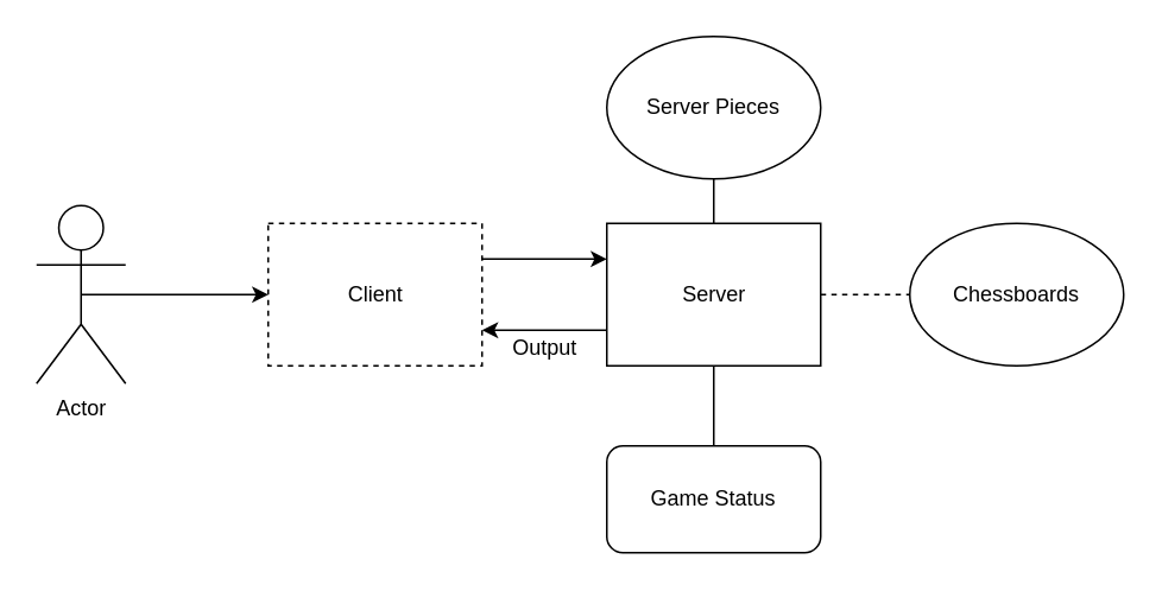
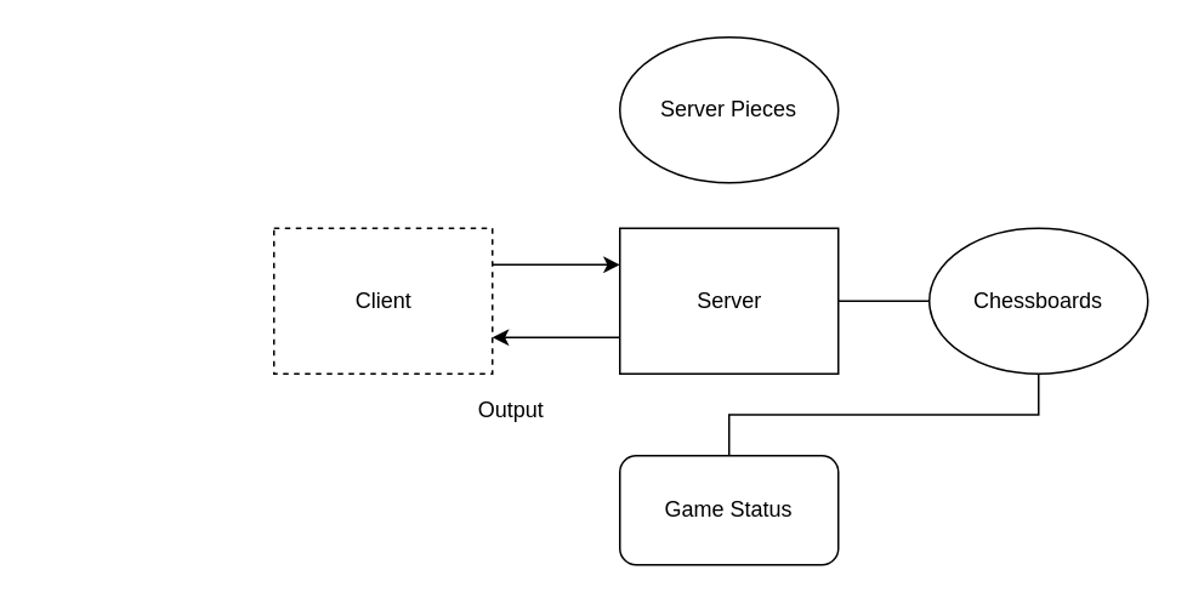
  <mxCell id="0" />
  <mxCell id="1" parent="0" />
  <mxCell id="2" style="edgeStyle=orthogonalEdgeStyle;rounded=0;orthogonalLoop=1;jettySize=auto;html=1;exitX=1;exitY=0.25;exitDx=0;exitDy=0;entryX=0;entryY=0.25;entryDx=0;entryDy=0;" edge="1" parent="1" source="3" target="7"><mxGeometry relative="1" as="geometry" /></mxCell>
  <mxCell id="3" value="Client" style="html=1;dashed=1;" vertex="1" parent="1"><mxGeometry x="150" y="125" width="120" height="80" as="geometry" /></mxCell>
  <mxCell id="4" style="edgeStyle=orthogonalEdgeStyle;rounded=0;orthogonalLoop=1;jettySize=auto;html=1;exitX=0;exitY=0.75;exitDx=0;exitDy=0;entryX=1;entryY=0.75;entryDx=0;entryDy=0;" edge="1" parent="1" source="7" target="3"><mxGeometry relative="1" as="geometry" /></mxCell>
- <mxCell id="5" style="edgeStyle=orthogonalEdgeStyle;rounded=0;orthogonalLoop=1;jettySize=auto;html=1;exitX=0.5;exitY=0;exitDx=0;exitDy=0;entryX=0.5;entryY=1;entryDx=0;entryDy=0;endArrow=none;endFill=0;" edge="1" parent="1" source="7" target="12"><mxGeometry relative="1" as="geometry" /></mxCell>
- <mxCell id="6" style="edgeStyle=orthogonalEdgeStyle;rounded=0;orthogonalLoop=1;jettySize=auto;html=1;exitX=1;exitY=0.5;exitDx=0;exitDy=0;entryX=0;entryY=0.5;entryDx=0;entryDy=0;endArrow=none;endFill=0;dashed=1;" edge="1" parent="1" source="7" target="11"><mxGeometry relative="1" as="geometry" /></mxCell>
+ <mxCell id="6" style="edgeStyle=orthogonalEdgeStyle;rounded=0;orthogonalLoop=1;jettySize=auto;html=1;exitX=1;exitY=0.5;exitDx=0;exitDy=0;entryX=0;entryY=0.5;entryDx=0;entryDy=0;endArrow=none;endFill=0;" edge="1" parent="1" source="7" target="11"><mxGeometry relative="1" as="geometry" /></mxCell>
  <mxCell id="7" value="Server" style="html=1;" vertex="1" parent="1"><mxGeometry x="340" y="125" width="120" height="80" as="geometry" /></mxCell>
- <mxCell id="8" style="edgeStyle=orthogonalEdgeStyle;rounded=0;orthogonalLoop=1;jettySize=auto;html=1;exitX=0.5;exitY=0.5;exitDx=0;exitDy=0;exitPerimeter=0;entryX=0;entryY=0.5;entryDx=0;entryDy=0;" edge="1" parent="1" source="9" target="3"><mxGeometry relative="1" as="geometry" /></mxCell>
- <mxCell id="9" value="Actor" style="shape=umlActor;verticalLabelPosition=bottom;labelBackgroundColor=#ffffff;verticalAlign=top;html=1;" vertex="1" parent="1"><mxGeometry x="20" y="115" width="50" height="100" as="geometry" /></mxCell>
- <mxCell id="10" value="Output" style="text;html=1;align=center;verticalAlign=middle;resizable=0;points=[];autosize=1;" vertex="1" parent="1"><mxGeometry x="280" y="185" width="50" height="20" as="geometry" /></mxCell>
+ <mxCell id="10" value="Output" style="text;html=1;align=center;verticalAlign=middle;resizable=0;points=[];autosize=1;" vertex="1" parent="1"><mxGeometry x="255" y="215" width="50" height="20" as="geometry" /></mxCell>
  <mxCell id="11" value="Chessboards" style="ellipse;whiteSpace=wrap;html=1;" vertex="1" parent="1"><mxGeometry x="510" y="125" width="120" height="80" as="geometry" /></mxCell>
  <mxCell id="12" value="Server Pieces" style="ellipse;whiteSpace=wrap;html=1;" vertex="1" parent="1"><mxGeometry x="340" y="20" width="120" height="80" as="geometry" /></mxCell>
- <mxCell id="13" style="edgeStyle=orthogonalEdgeStyle;rounded=0;orthogonalLoop=1;jettySize=auto;html=1;exitX=0.5;exitY=0;exitDx=0;exitDy=0;entryX=0.5;entryY=1;entryDx=0;entryDy=0;endArrow=none;endFill=0;" edge="1" parent="1" source="14" target="7"><mxGeometry relative="1" as="geometry" /></mxCell>
+ <mxCell id="13" style="edgeStyle=orthogonalEdgeStyle;rounded=0;orthogonalLoop=1;jettySize=auto;html=1;exitX=0.5;exitY=0;exitDx=0;exitDy=0;endArrow=none;endFill=0;" edge="1" parent="1" source="14" target="11"><mxGeometry relative="1" as="geometry" /></mxCell>
  <mxCell id="14" value="Game Status" style="rounded=1;whiteSpace=wrap;html=1;" vertex="1" parent="1"><mxGeometry x="340" y="250" width="120" height="60" as="geometry" /></mxCell>
